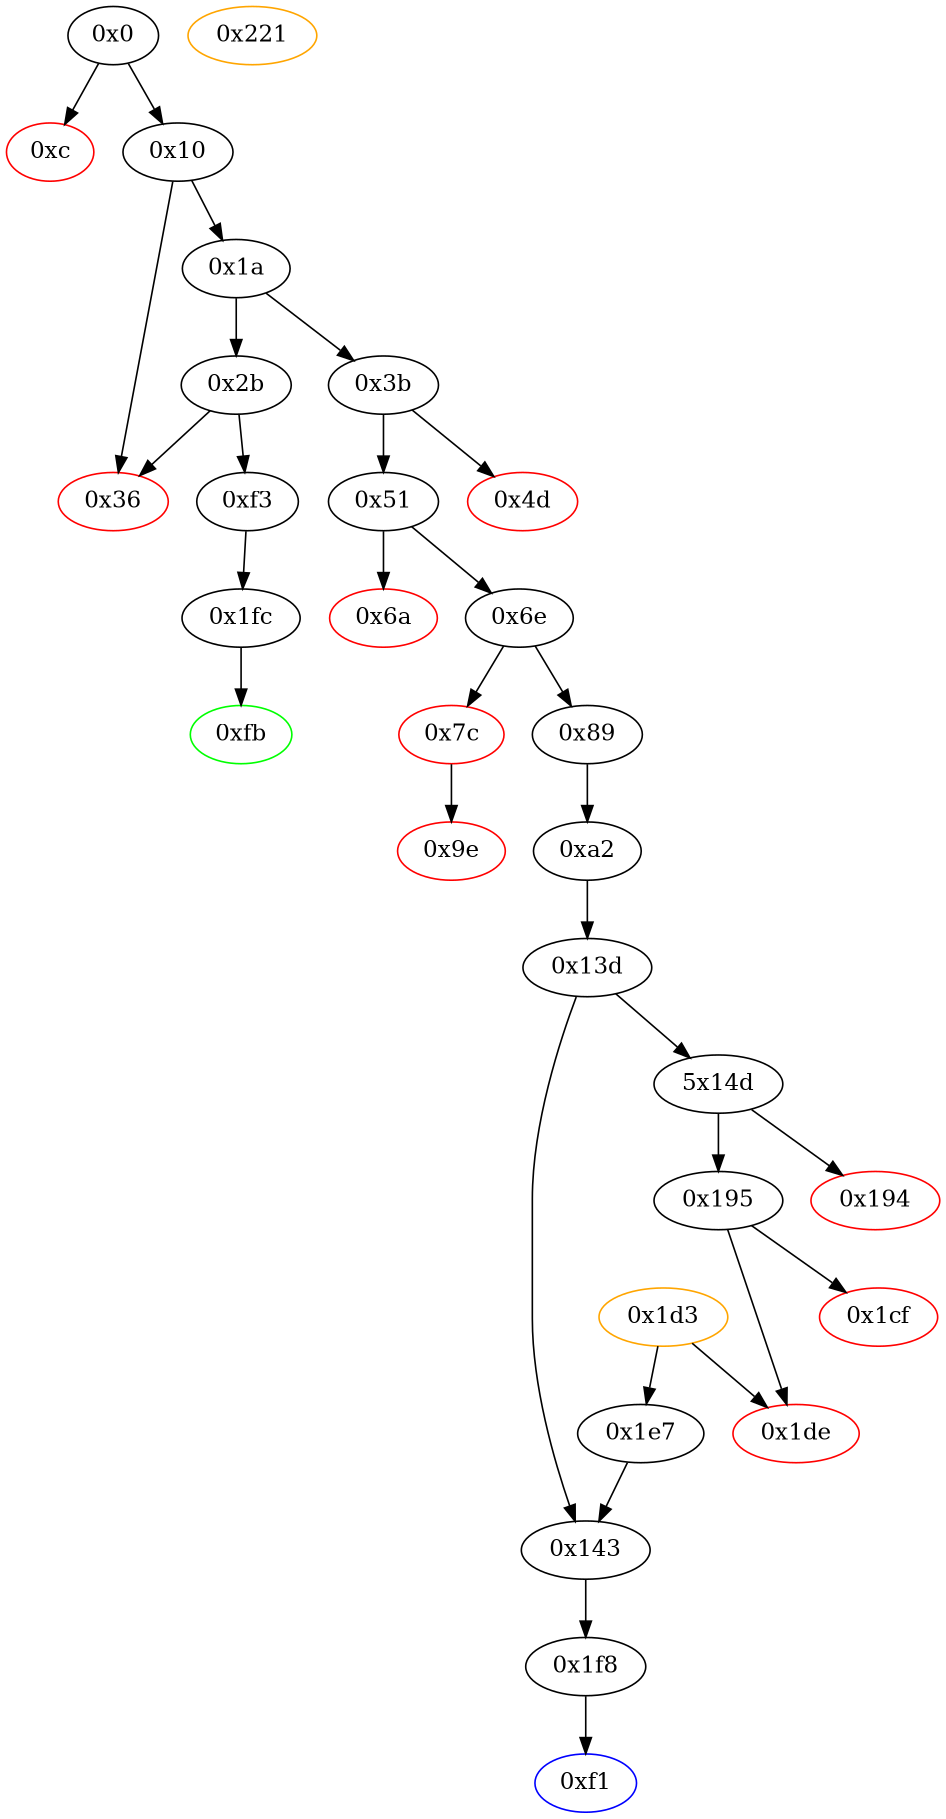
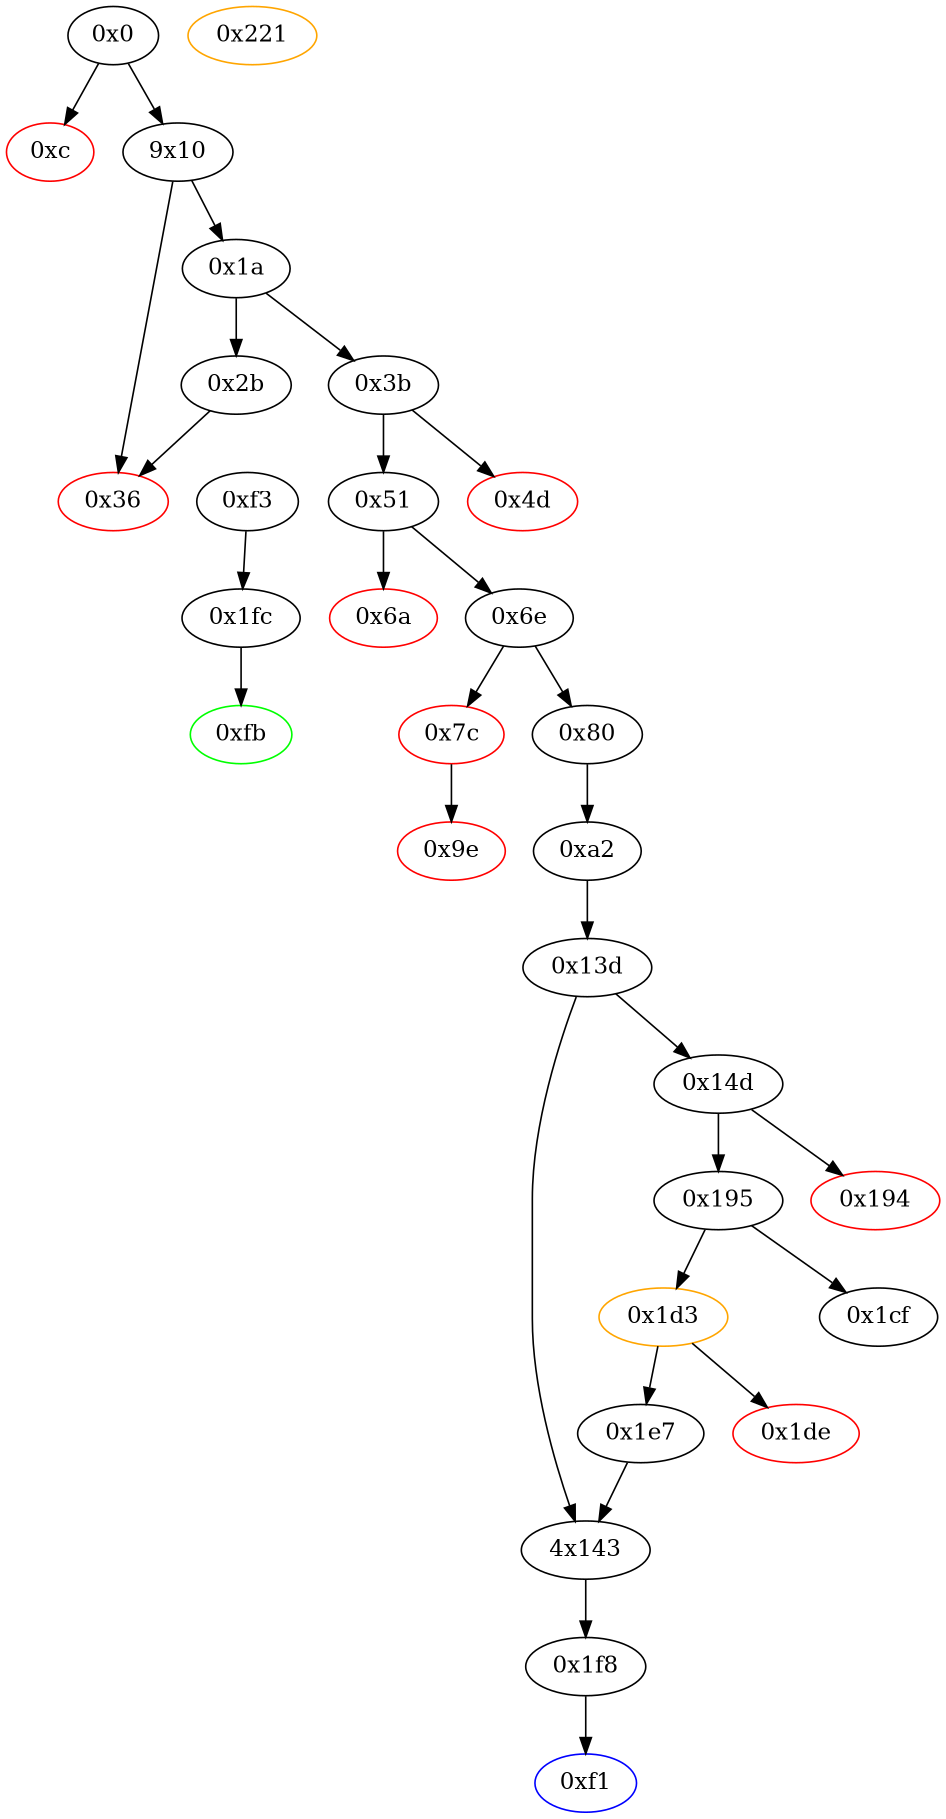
  strict digraph {
    node [fillcolor=white style=filled]
    "0x1d3" [color=orange]
    "0x1e7"
    "0x1de" [color=red]
-   "0x143"
+   "0x143" [label="4x143"]
    "0x6a" [color=red]
    "0x51"
    "0x6e"
    "0x7c" [color=red]
-   "0x80" [label="0x89"]
+   "0x80"
    "0xf1" [color=blue]
    "0x195"
-   "0x1cf" [color=red]
+   "0x1cf" [color=black]
    "0x9e" [color=red]
    "0x36" [color=red]
    "0x2b"
    "0xf3"
    "0x1fc"
-   "0x14d" [label="5x14d"]
+   "0x14d"
    "0x194" [color=red]
    "0x1f8"
    "0xc" [color=red]
    "0x1a"
    "0x3b"
    "0x4d" [color=red]
    "0x0"
-   "0x10"
+   "0x10" [label="9x10"]
    "0xa2"
    "0x13d"
    "0xfb" [color=green]
    "0x221" [color=orange]
    "0x1d3" -> "0x1e7"
    "0x1d3" -> "0x1de"
    "0x1e7" -> "0x143"
    "0x143" -> "0x1f8"
    "0x51" -> "0x6a"
    "0x51" -> "0x6e"
    "0x6e" -> "0x7c"
    "0x6e" -> "0x80"
    "0x7c" -> "0x9e"
    "0x80" -> "0xa2"
-   "0x195" -> "0x1de"
+   "0x195" -> "0x1d3"
    "0x195" -> "0x1cf"
    "0x2b" -> "0x36"
-   "0x2b" -> "0xf3"
    "0xf3" -> "0x1fc"
    "0x1fc" -> "0xfb"
    "0x14d" -> "0x195"
    "0x14d" -> "0x194"
    "0x1f8" -> "0xf1"
    "0x1a" -> "0x2b"
    "0x1a" -> "0x3b"
    "0x3b" -> "0x51"
    "0x3b" -> "0x4d"
    "0x0" -> "0xc"
    "0x0" -> "0x10"
    "0x10" -> "0x36"
    "0x10" -> "0x1a"
    "0xa2" -> "0x13d"
    "0x13d" -> "0x143"
    "0x13d" -> "0x14d"
  }
